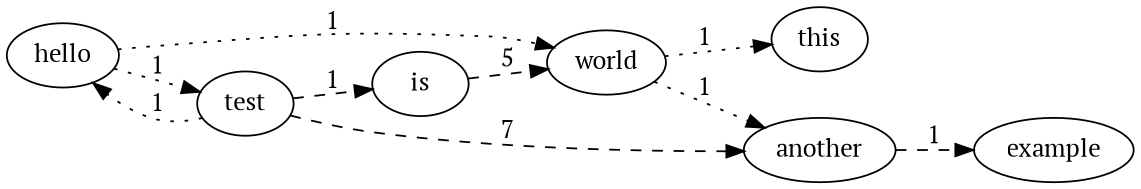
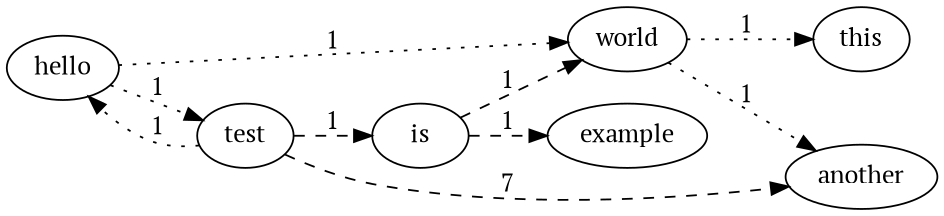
  digraph {
    fontname="PT Serif"
    rankdir=LR
    node [fontname="PT Serif"]
    edge [fontname="PT Serif" style=dotted]
    hello
    world
    test
    this
    another
    is
    example
    hello -> world [label=1]
    hello -> test [label=1]
    world -> this [label=1]
    world -> another [label=1]
    test -> hello [label=1]
    test -> another [label=7 style=dashed]
    test -> is [label=1 style=dashed]
-   another -> example [label=1 style=dashed]
-   is -> world [label=5 style=dashed]
+   is -> example [label=1 style=dashed]
+   is -> world [label=1 style=dashed]
  }
